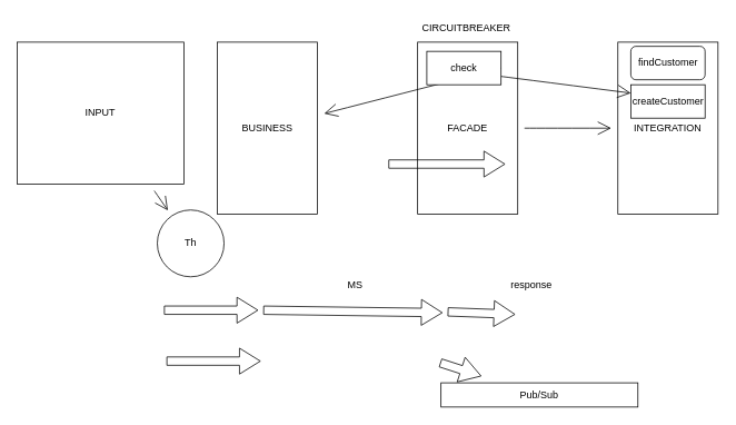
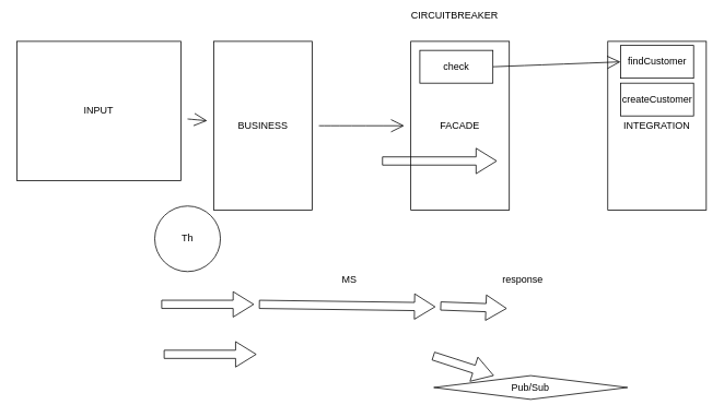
  <mxCell id="0" />
  <mxCell id="1" parent="0" />
- <mxCell id="2" value="" style="edgeStyle=none;curved=1;rounded=0;orthogonalLoop=1;jettySize=auto;html=1;endArrow=open;startSize=14;endSize=14;sourcePerimeterSpacing=8;targetPerimeterSpacing=8;" edge="1" parent="1" source="3" target="24"><mxGeometry relative="1" as="geometry" /></mxCell>
+ <mxCell id="2" value="" style="edgeStyle=none;curved=1;rounded=0;orthogonalLoop=1;jettySize=auto;html=1;endArrow=open;startSize=14;endSize=14;sourcePerimeterSpacing=8;targetPerimeterSpacing=8;" edge="1" parent="1" source="3" target="5"><mxGeometry relative="1" as="geometry" /></mxCell>
  <mxCell id="3" value="INPUT" style="whiteSpace=wrap;html=1;" vertex="1" parent="1"><mxGeometry x="20" y="50" width="200" height="170" as="geometry" /></mxCell>
+ <mxCell id="4" value="" style="edgeStyle=none;curved=1;rounded=0;orthogonalLoop=1;jettySize=auto;html=1;endArrow=open;startSize=14;endSize=14;sourcePerimeterSpacing=8;targetPerimeterSpacing=8;" edge="1" parent="1" source="5" target="7"><mxGeometry relative="1" as="geometry" /></mxCell>
  <mxCell id="5" value="BUSINESS" style="whiteSpace=wrap;html=1;" vertex="1" parent="1"><mxGeometry x="260" y="50" width="120" height="206" as="geometry" /></mxCell>
- <mxCell id="6" value="" style="edgeStyle=none;curved=1;rounded=0;orthogonalLoop=1;jettySize=auto;html=1;endArrow=open;startSize=14;endSize=14;sourcePerimeterSpacing=8;targetPerimeterSpacing=8;" edge="1" parent="1" source="7" target="8"><mxGeometry relative="1" as="geometry" /></mxCell>
  <mxCell id="7" value="FACADE" style="whiteSpace=wrap;html=1;" vertex="1" parent="1"><mxGeometry x="500" y="50" width="120" height="206" as="geometry" /></mxCell>
  <mxCell id="8" value="INTEGRATION" style="whiteSpace=wrap;html=1;" vertex="1" parent="1"><mxGeometry x="740" y="50" width="120" height="206" as="geometry" /></mxCell>
- <mxCell id="9" style="edgeStyle=none;curved=1;rounded=0;orthogonalLoop=1;jettySize=auto;html=1;exitX=1;exitY=0.5;exitDx=0;exitDy=0;endArrow=open;startSize=14;endSize=14;sourcePerimeterSpacing=8;targetPerimeterSpacing=8;" edge="1" parent="1" source="11" target="5"><mxGeometry relative="1" as="geometry" /></mxCell>
- <mxCell id="10" style="edgeStyle=none;curved=1;rounded=0;orthogonalLoop=1;jettySize=auto;html=1;exitX=1;exitY=0.75;exitDx=0;exitDy=0;entryX=0;entryY=0.25;entryDx=0;entryDy=0;endArrow=open;startSize=14;endSize=14;sourcePerimeterSpacing=8;targetPerimeterSpacing=8;" edge="1" parent="1" source="11" target="13"><mxGeometry relative="1" as="geometry" /></mxCell>
+ <mxCell id="9" style="edgeStyle=none;curved=1;rounded=0;orthogonalLoop=1;jettySize=auto;html=1;exitX=1;exitY=0.5;exitDx=0;exitDy=0;entryX=0;entryY=0.5;entryDx=0;entryDy=0;endArrow=open;startSize=14;endSize=14;sourcePerimeterSpacing=8;targetPerimeterSpacing=8;" edge="1" parent="1" source="11" target="12"><mxGeometry relative="1" as="geometry" /></mxCell>
  <mxCell id="11" value="check" style="whiteSpace=wrap;html=1;" vertex="1" parent="1"><mxGeometry x="511" y="61" width="89" height="40" as="geometry" /></mxCell>
- <mxCell id="12" value="findCustomer" style="whiteSpace=wrap;html=1;rounded=1;" vertex="1" parent="1"><mxGeometry x="755.5" y="55" width="89" height="40" as="geometry" /></mxCell>
+ <mxCell id="12" value="findCustomer" style="whiteSpace=wrap;html=1;" vertex="1" parent="1"><mxGeometry x="755.5" y="55" width="89" height="40" as="geometry" /></mxCell>
  <mxCell id="13" value="createCustomer" style="whiteSpace=wrap;html=1;" vertex="1" parent="1"><mxGeometry x="755.5" y="101" width="89" height="40" as="geometry" /></mxCell>
- <mxCell id="14" value="CIRCUITBREAKER" style="text;html=1;align=center;verticalAlign=middle;resizable=0;points=[];autosize=1;strokeColor=none;fillColor=none;" vertex="1" parent="1"><mxGeometry x="496" y="20" width="124" height="26" as="geometry" /></mxCell>
+ <mxCell id="14" value="CIRCUITBREAKER" style="text;html=1;align=center;verticalAlign=middle;resizable=0;points=[];autosize=1;strokeColor=none;fillColor=none;" vertex="1" parent="1"><mxGeometry x="491" y="5" width="124" height="26" as="geometry" /></mxCell>
  <mxCell id="15" value="" style="edgeStyle=none;orthogonalLoop=1;jettySize=auto;html=1;shape=flexArrow;rounded=1;startSize=8;endSize=8;endArrow=open;sourcePerimeterSpacing=8;targetPerimeterSpacing=8;curved=1;" edge="1" parent="1"><mxGeometry width="140" relative="1" as="geometry"><mxPoint x="196" y="371" as="sourcePoint" /><mxPoint x="309" y="371" as="targetPoint" /><Array as="points" /></mxGeometry></mxCell>
  <mxCell id="16" value="" style="edgeStyle=none;orthogonalLoop=1;jettySize=auto;html=1;shape=flexArrow;rounded=1;startSize=8;endSize=8;endArrow=open;sourcePerimeterSpacing=8;targetPerimeterSpacing=8;curved=1;" edge="1" parent="1"><mxGeometry width="140" relative="1" as="geometry"><mxPoint x="465" y="196" as="sourcePoint" /><mxPoint x="605" y="196" as="targetPoint" /><Array as="points" /></mxGeometry></mxCell>
  <mxCell id="17" value="" style="edgeStyle=none;orthogonalLoop=1;jettySize=auto;html=1;shape=flexArrow;rounded=1;startSize=8;endSize=8;endArrow=open;sourcePerimeterSpacing=8;targetPerimeterSpacing=8;curved=1;" edge="1" parent="1"><mxGeometry width="140" relative="1" as="geometry"><mxPoint x="315" y="371" as="sourcePoint" /><mxPoint x="530" y="374" as="targetPoint" /><Array as="points" /></mxGeometry></mxCell>
  <mxCell id="18" value="MS" style="text;html=1;align=center;verticalAlign=middle;resizable=0;points=[];autosize=1;strokeColor=none;fillColor=none;" vertex="1" parent="1"><mxGeometry x="407" y="328" width="36" height="26" as="geometry" /></mxCell>
  <mxCell id="19" value="" style="edgeStyle=none;orthogonalLoop=1;jettySize=auto;html=1;shape=flexArrow;rounded=1;startSize=8;endSize=8;endArrow=open;sourcePerimeterSpacing=8;targetPerimeterSpacing=8;curved=1;" edge="1" parent="1"><mxGeometry width="140" relative="1" as="geometry"><mxPoint x="536" y="373" as="sourcePoint" /><mxPoint x="617" y="376" as="targetPoint" /><Array as="points" /></mxGeometry></mxCell>
  <mxCell id="20" value="response" style="text;html=1;align=center;verticalAlign=middle;resizable=0;points=[];autosize=1;strokeColor=none;fillColor=none;" vertex="1" parent="1"><mxGeometry x="602" y="328" width="67" height="26" as="geometry" /></mxCell>
  <mxCell id="21" value="" style="edgeStyle=none;orthogonalLoop=1;jettySize=auto;html=1;shape=flexArrow;rounded=1;startSize=8;endSize=8;endArrow=open;sourcePerimeterSpacing=8;targetPerimeterSpacing=8;curved=1;" edge="1" parent="1"><mxGeometry width="140" relative="1" as="geometry"><mxPoint x="199" y="432" as="sourcePoint" /><mxPoint x="312" y="432" as="targetPoint" /><Array as="points" /></mxGeometry></mxCell>
  <mxCell id="22" value="" style="edgeStyle=none;orthogonalLoop=1;jettySize=auto;html=1;shape=flexArrow;rounded=1;startSize=8;endSize=8;endArrow=open;sourcePerimeterSpacing=8;targetPerimeterSpacing=8;curved=1;" edge="1" parent="1" target="23"><mxGeometry width="140" relative="1" as="geometry"><mxPoint x="527" y="434" as="sourcePoint" /><mxPoint x="608" y="437" as="targetPoint" /><Array as="points" /></mxGeometry></mxCell>
- <mxCell id="23" value="Pub/Sub" style="rounded=0;whiteSpace=wrap;html=1;" vertex="1" parent="1"><mxGeometry x="528" y="458" width="236" height="29" as="geometry" /></mxCell>
+ <mxCell id="23" value="Pub/Sub" style="rhombus;whiteSpace=wrap;html=1;" vertex="1" parent="1"><mxGeometry x="528" y="458" width="236" height="29" as="geometry" /></mxCell>
  <mxCell id="24" value="Th" style="ellipse;whiteSpace=wrap;html=1;" vertex="1" parent="1"><mxGeometry x="188" y="251" width="80" height="80" as="geometry" /></mxCell>
